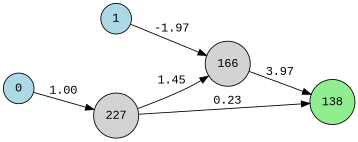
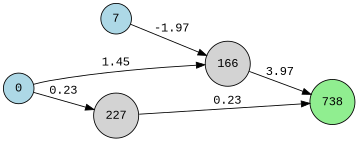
  digraph {
    fontname="Liberation Mono"
    rankdir=LR
    node [fillcolor=lightblue fontname="Liberation Mono" shape=circle style=filled]
    edge [fontname="Liberation Mono"]
    n1 [label=0]
    n2 [fillcolor=lightgray label=166]
    n3 [fillcolor=lightgray label=227]
-   n4 [fillcolor=lightgreen label=138]
-   n5 [label=1]
-   n3 -> n2 [label=1.45]
-   n1 -> n3 [label=1.00]
+   n4 [fillcolor=lightgreen label=738]
+   n5 [label=7]
+   n1 -> n2 [label=1.45]
+   n1 -> n3 [label=0.23]
    n2 -> n4 [label=3.97]
    n3 -> n4 [label=0.23]
    n5 -> n2 [label=-1.97]
  }
